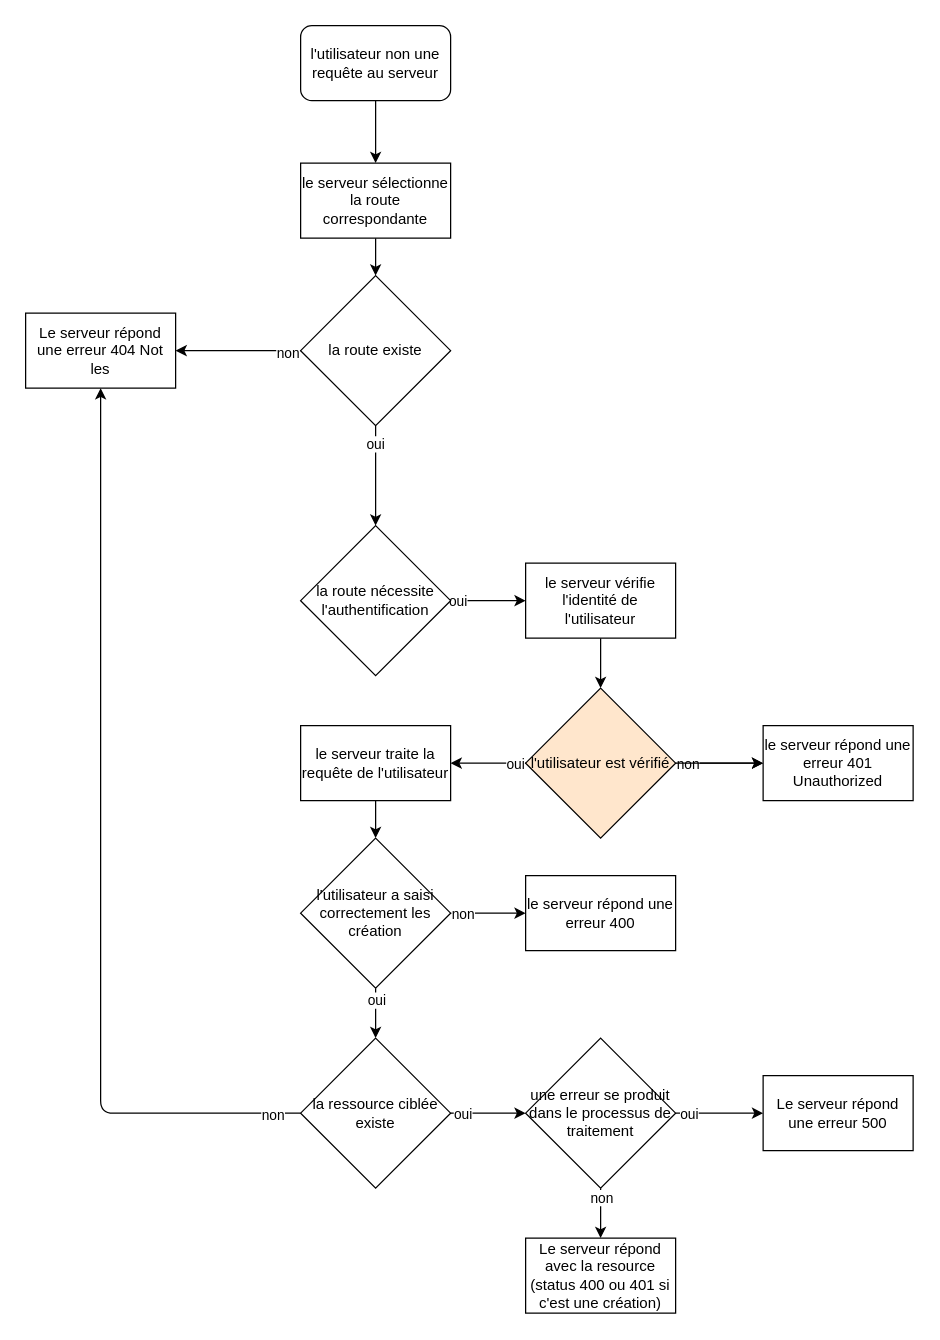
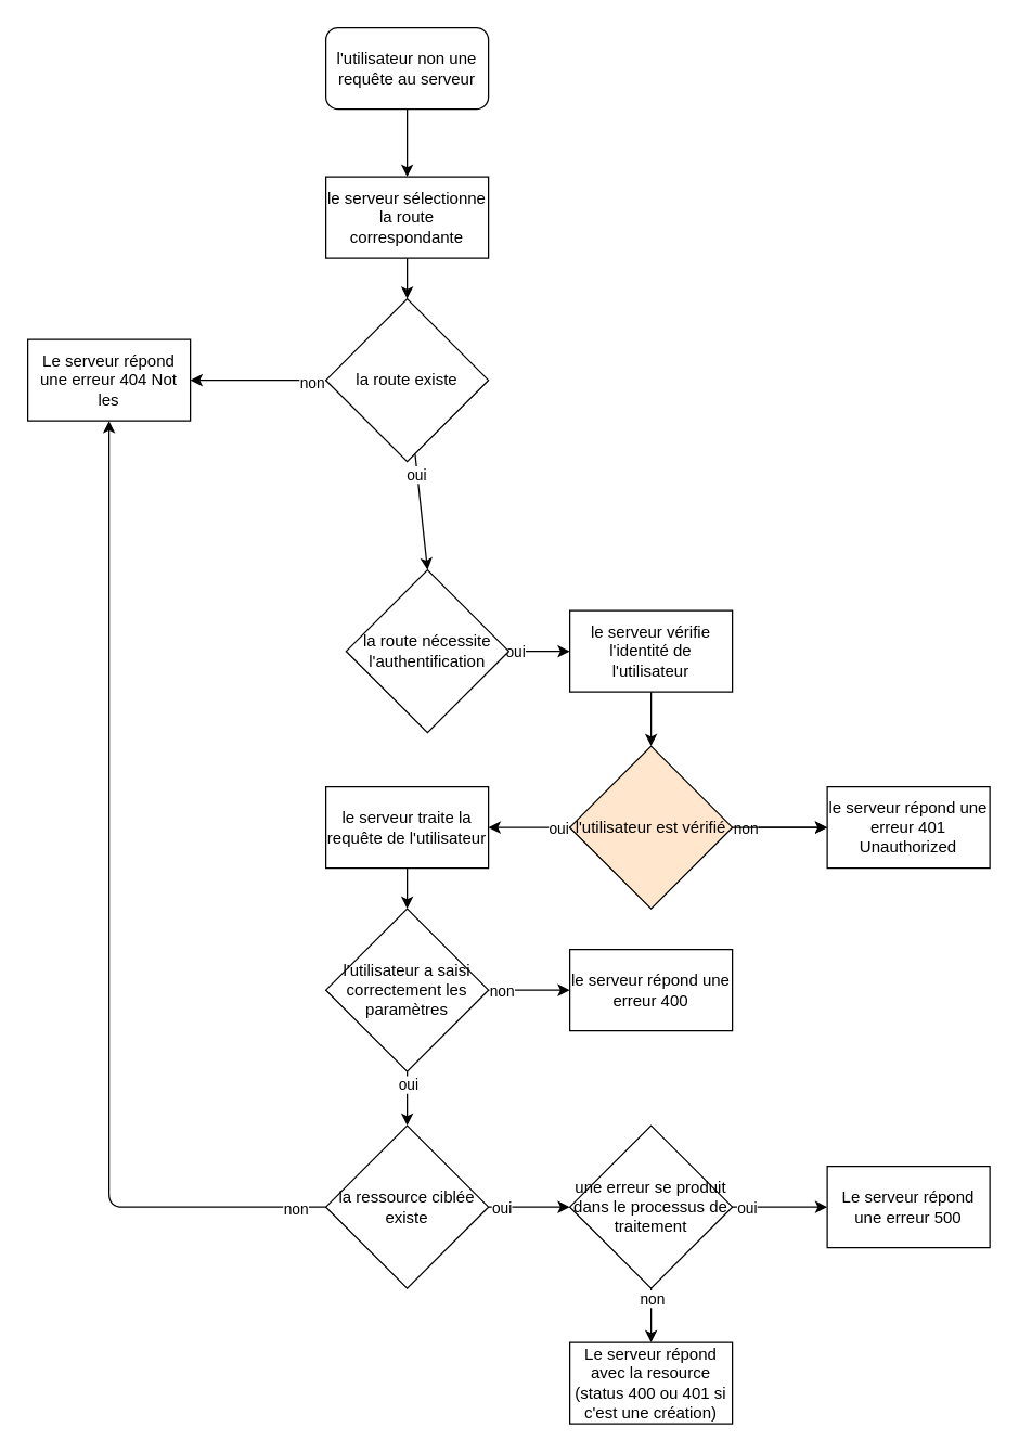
  <mxCell id="0" />
  <mxCell id="1" parent="0" />
  <mxCell id="2" style="edgeStyle=none;html=1;entryX=0.5;entryY=0;entryDx=0;entryDy=0;" edge="1" parent="1" source="3" target="5"><mxGeometry relative="1" as="geometry" /></mxCell>
  <mxCell id="3" value="l'utilisateur non une requête au serveur" style="rounded=1;whiteSpace=wrap;html=1;" vertex="1" parent="1"><mxGeometry x="240" y="20" width="120" height="60" as="geometry" /></mxCell>
  <mxCell id="4" style="edgeStyle=none;html=1;entryX=0.5;entryY=0;entryDx=0;entryDy=0;" edge="1" parent="1" source="5" target="10"><mxGeometry relative="1" as="geometry" /></mxCell>
  <mxCell id="5" value="le serveur sélectionne la route correspondante" style="rounded=0;whiteSpace=wrap;html=1;" vertex="1" parent="1"><mxGeometry x="240" y="130" width="120" height="60" as="geometry" /></mxCell>
  <mxCell id="6" style="edgeStyle=none;html=1;entryX=1;entryY=0.5;entryDx=0;entryDy=0;" edge="1" parent="1" source="10" target="11"><mxGeometry relative="1" as="geometry" /></mxCell>
  <mxCell id="7" value="non" style="edgeLabel;html=1;align=center;verticalAlign=middle;resizable=0;points=[];" vertex="1" connectable="0" parent="6"><mxGeometry x="-0.779" y="1" relative="1" as="geometry"><mxPoint as="offset" /></mxGeometry></mxCell>
  <mxCell id="8" style="edgeStyle=none;html=1;entryX=0.5;entryY=0;entryDx=0;entryDy=0;" edge="1" parent="1" source="10" target="14"><mxGeometry relative="1" as="geometry" /></mxCell>
  <mxCell id="9" value="oui" style="edgeLabel;html=1;align=center;verticalAlign=middle;resizable=0;points=[];" vertex="1" connectable="0" parent="8"><mxGeometry x="-0.652" y="-1" relative="1" as="geometry"><mxPoint as="offset" /></mxGeometry></mxCell>
  <mxCell id="10" value="la route existe" style="rhombus;whiteSpace=wrap;html=1;" vertex="1" parent="1"><mxGeometry x="240" y="220" width="120" height="120" as="geometry" /></mxCell>
  <mxCell id="11" value="Le serveur répond une erreur 404 Not les" style="rounded=0;whiteSpace=wrap;html=1;" vertex="1" parent="1"><mxGeometry x="20" y="250" width="120" height="60" as="geometry" /></mxCell>
  <mxCell id="12" style="edgeStyle=none;html=1;entryX=0;entryY=0.5;entryDx=0;entryDy=0;" edge="1" parent="1" source="14" target="16"><mxGeometry relative="1" as="geometry" /></mxCell>
  <mxCell id="13" value="oui" style="edgeLabel;html=1;align=center;verticalAlign=middle;resizable=0;points=[];" vertex="1" connectable="0" parent="12"><mxGeometry x="-0.826" relative="1" as="geometry"><mxPoint as="offset" /></mxGeometry></mxCell>
- <mxCell id="14" value="la route nécessite l'authentification" style="rhombus;whiteSpace=wrap;html=1;" vertex="1" parent="1"><mxGeometry x="240" y="420" width="120" height="120" as="geometry" /></mxCell>
+ <mxCell id="14" value="la route nécessite l'authentification" style="rhombus;whiteSpace=wrap;html=1;" vertex="1" parent="1"><mxGeometry x="255" y="420" width="120" height="120" as="geometry" /></mxCell>
  <mxCell id="15" style="edgeStyle=none;html=1;entryX=0.5;entryY=0;entryDx=0;entryDy=0;" edge="1" parent="1" source="16" target="24"><mxGeometry relative="1" as="geometry" /></mxCell>
  <mxCell id="16" value="le serveur vérifie l'identité de l'utilisateur" style="rounded=0;whiteSpace=wrap;html=1;" vertex="1" parent="1"><mxGeometry x="420" y="450" width="120" height="60" as="geometry" /></mxCell>
  <mxCell id="17" style="edgeStyle=elbowEdgeStyle;elbow=vertical;html=1;entryX=0.5;entryY=0;entryDx=0;entryDy=0;" edge="1" parent="1" source="18" target="32"><mxGeometry relative="1" as="geometry" /></mxCell>
  <mxCell id="18" value="le serveur traite la requête de l'utilisateur" style="rounded=0;whiteSpace=wrap;html=1;" vertex="1" parent="1"><mxGeometry x="240" y="580" width="120" height="60" as="geometry" /></mxCell>
  <mxCell id="19" style="edgeStyle=elbowEdgeStyle;html=1;entryX=1;entryY=0.5;entryDx=0;entryDy=0;elbow=vertical;exitX=0;exitY=0.5;exitDx=0;exitDy=0;" edge="1" parent="1" source="24" target="18"><mxGeometry relative="1" as="geometry"><Array as="points"><mxPoint x="460" y="610" /><mxPoint x="460" y="650" /><mxPoint x="430" y="620" /></Array></mxGeometry></mxCell>
  <mxCell id="20" value="oui" style="edgeLabel;html=1;align=center;verticalAlign=middle;resizable=0;points=[];" vertex="1" connectable="0" parent="19"><mxGeometry x="-0.95" y="-1" relative="1" as="geometry"><mxPoint x="-13" y="-1" as="offset" /></mxGeometry></mxCell>
  <mxCell id="21" style="edgeStyle=elbowEdgeStyle;elbow=vertical;html=1;entryX=0;entryY=0.5;entryDx=0;entryDy=0;" edge="1" parent="1" source="24" target="25"><mxGeometry relative="1" as="geometry" /></mxCell>
  <mxCell id="22" value="non" style="edgeLabel;html=1;align=center;verticalAlign=middle;resizable=0;points=[];" vertex="1" connectable="0" parent="21"><mxGeometry x="-0.787" relative="1" as="geometry"><mxPoint x="2" as="offset" /></mxGeometry></mxCell>
  <mxCell id="23" value="" style="edgeStyle=elbowEdgeStyle;elbow=vertical;html=1;" edge="1" parent="1" source="24" target="25"><mxGeometry relative="1" as="geometry" /></mxCell>
  <mxCell id="24" value="l'utilisateur est vérifié" style="rhombus;whiteSpace=wrap;html=1;fillColor=#ffe6cc;" vertex="1" parent="1"><mxGeometry x="420" y="550" width="120" height="120" as="geometry" /></mxCell>
  <mxCell id="25" value="le serveur répond une erreur 401 Unauthorized" style="rounded=0;whiteSpace=wrap;html=1;" vertex="1" parent="1"><mxGeometry x="610" y="580" width="120" height="60" as="geometry" /></mxCell>
  <mxCell id="26" style="edgeStyle=elbowEdgeStyle;elbow=vertical;html=1;entryX=0;entryY=0.5;entryDx=0;entryDy=0;" edge="1" parent="1" source="32" target="33"><mxGeometry relative="1" as="geometry" /></mxCell>
  <mxCell id="27" value="non" style="edgeLabel;html=1;align=center;verticalAlign=middle;resizable=0;points=[];" vertex="1" connectable="0" parent="26"><mxGeometry x="-0.69" relative="1" as="geometry"><mxPoint as="offset" /></mxGeometry></mxCell>
  <mxCell id="28" style="edgeStyle=elbowEdgeStyle;elbow=vertical;html=1;entryX=0.5;entryY=0;entryDx=0;entryDy=0;" edge="1" parent="1" source="32" target="36"><mxGeometry relative="1" as="geometry" /></mxCell>
  <mxCell id="29" value="oui" style="edgeLabel;html=1;align=center;verticalAlign=middle;resizable=0;points=[];" vertex="1" connectable="0" parent="28"><mxGeometry x="-0.534" relative="1" as="geometry"><mxPoint as="offset" /></mxGeometry></mxCell>
  <mxCell id="30" style="edgeStyle=elbowEdgeStyle;elbow=vertical;html=1;exitX=0;exitY=0.5;exitDx=0;exitDy=0;" edge="1" parent="1" source="36" target="11"><mxGeometry relative="1" as="geometry"><Array as="points"><mxPoint x="190" y="890" /><mxPoint x="80" y="980" /><mxPoint x="180" y="800" /></Array></mxGeometry></mxCell>
  <mxCell id="31" value="non" style="edgeLabel;html=1;align=center;verticalAlign=middle;resizable=0;points=[];" vertex="1" connectable="0" parent="30"><mxGeometry x="-0.937" y="1" relative="1" as="geometry"><mxPoint as="offset" /></mxGeometry></mxCell>
- <mxCell id="32" value="l'utilisateur a saisi correctement les création" style="rhombus;whiteSpace=wrap;html=1;" vertex="1" parent="1"><mxGeometry x="240" y="670" width="120" height="120" as="geometry" /></mxCell>
+ <mxCell id="32" value="l'utilisateur a saisi correctement les paramètres" style="rhombus;whiteSpace=wrap;html=1;" vertex="1" parent="1"><mxGeometry x="240" y="670" width="120" height="120" as="geometry" /></mxCell>
  <mxCell id="33" value="le serveur répond une erreur 400" style="rounded=0;whiteSpace=wrap;html=1;" vertex="1" parent="1"><mxGeometry x="420" y="700" width="120" height="60" as="geometry" /></mxCell>
  <mxCell id="34" style="edgeStyle=elbowEdgeStyle;elbow=vertical;html=1;entryX=0;entryY=0.5;entryDx=0;entryDy=0;exitX=1;exitY=0.5;exitDx=0;exitDy=0;" edge="1" parent="1" source="36" target="41"><mxGeometry relative="1" as="geometry" /></mxCell>
  <mxCell id="35" value="oui" style="edgeLabel;html=1;align=center;verticalAlign=middle;resizable=0;points=[];" vertex="1" connectable="0" parent="34"><mxGeometry x="-0.716" y="-2" relative="1" as="geometry"><mxPoint y="-2" as="offset" /></mxGeometry></mxCell>
  <mxCell id="36" value="la ressource ciblée existe" style="rhombus;whiteSpace=wrap;html=1;" vertex="1" parent="1"><mxGeometry x="240" y="830" width="120" height="120" as="geometry" /></mxCell>
  <mxCell id="37" style="edgeStyle=elbowEdgeStyle;elbow=vertical;html=1;entryX=0;entryY=0.5;entryDx=0;entryDy=0;" edge="1" parent="1" source="41" target="42"><mxGeometry relative="1" as="geometry" /></mxCell>
  <mxCell id="38" value="oui" style="edgeLabel;html=1;align=center;verticalAlign=middle;resizable=0;points=[];" vertex="1" connectable="0" parent="37"><mxGeometry x="-0.792" relative="1" as="geometry"><mxPoint x="3" as="offset" /></mxGeometry></mxCell>
  <mxCell id="39" style="edgeStyle=elbowEdgeStyle;elbow=vertical;html=1;entryX=0.5;entryY=0;entryDx=0;entryDy=0;" edge="1" parent="1" source="41" target="43"><mxGeometry relative="1" as="geometry" /></mxCell>
  <mxCell id="40" value="non" style="edgeLabel;html=1;align=center;verticalAlign=middle;resizable=0;points=[];" vertex="1" connectable="0" parent="39"><mxGeometry x="-0.643" relative="1" as="geometry"><mxPoint as="offset" /></mxGeometry></mxCell>
  <mxCell id="41" value="une erreur se produit dans le processus de traitement" style="rhombus;whiteSpace=wrap;html=1;" vertex="1" parent="1"><mxGeometry x="420" y="830" width="120" height="120" as="geometry" /></mxCell>
  <mxCell id="42" value="Le serveur répond une erreur 500" style="rounded=0;whiteSpace=wrap;html=1;" vertex="1" parent="1"><mxGeometry x="610" y="860" width="120" height="60" as="geometry" /></mxCell>
  <mxCell id="43" value="Le serveur répond avec la resource (status 400 ou 401 si c'est une création)" style="rounded=0;whiteSpace=wrap;html=1;" vertex="1" parent="1"><mxGeometry x="420" y="990" width="120" height="60" as="geometry" /></mxCell>
